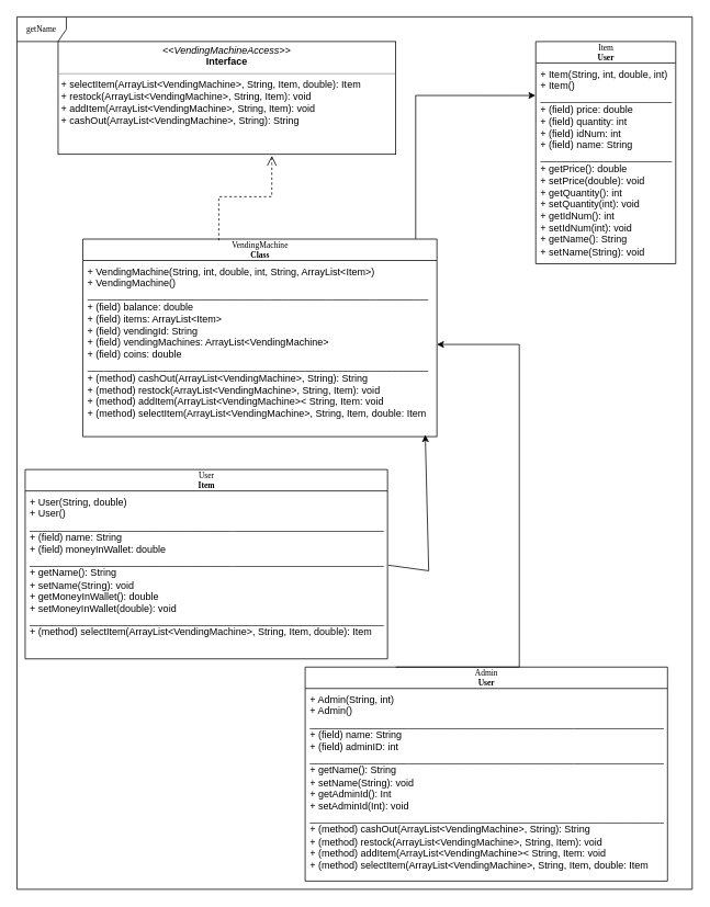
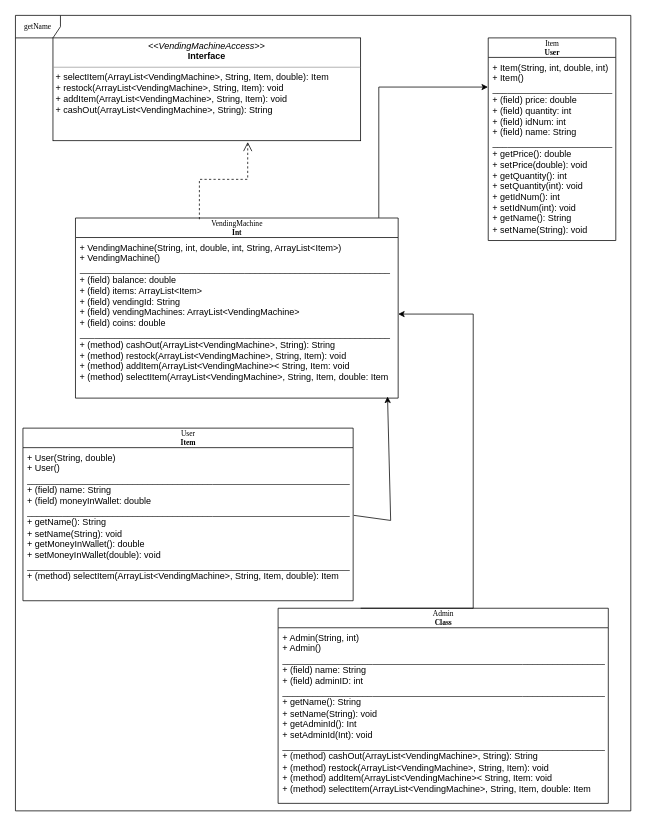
  <mxCell id="0" />
  <mxCell id="1" parent="0" />
  <mxCell id="2" value="getName" style="shape=umlFrame;whiteSpace=wrap;html=1;rounded=0;shadow=0;comic=0;labelBackgroundColor=none;strokeWidth=1;fontFamily=Verdana;fontSize=10;align=center;" parent="1" vertex="1"><mxGeometry x="20" y="20" width="820" height="1060" as="geometry" /></mxCell>
  <mxCell id="3" style="edgeStyle=orthogonalEdgeStyle;rounded=0;orthogonalLoop=1;jettySize=auto;html=1;exitX=0.25;exitY=0;exitDx=0;exitDy=0;" edge="1" parent="1" source="4" target="8"><mxGeometry relative="1" as="geometry"><Array as="points"><mxPoint x="630" y="810" /><mxPoint x="630" y="418" /></Array></mxGeometry></mxCell>
- <mxCell id="4" value="Admin&lt;br&gt;&lt;b&gt;User&lt;/b&gt;" style="swimlane;html=1;fontStyle=0;childLayout=stackLayout;horizontal=1;startSize=26;fillColor=none;horizontalStack=0;resizeParent=1;resizeLast=0;collapsible=1;marginBottom=0;swimlaneFillColor=#ffffff;rounded=0;shadow=0;comic=0;labelBackgroundColor=none;strokeWidth=1;fontFamily=Verdana;fontSize=10;align=center;" parent="1" vertex="1"><mxGeometry x="370" y="810" width="440" height="260" as="geometry" /></mxCell>
+ <mxCell id="4" value="Admin&lt;br&gt;&lt;b&gt;Class&lt;/b&gt;" style="swimlane;html=1;fontStyle=0;childLayout=stackLayout;horizontal=1;startSize=26;fillColor=none;horizontalStack=0;resizeParent=1;resizeLast=0;collapsible=1;marginBottom=0;swimlaneFillColor=#ffffff;rounded=0;shadow=0;comic=0;labelBackgroundColor=none;strokeWidth=1;fontFamily=Verdana;fontSize=10;align=center;" parent="1" vertex="1"><mxGeometry x="370" y="810" width="440" height="260" as="geometry" /></mxCell>
  <mxCell id="5" value="+ Admin(String, int)&lt;br&gt;+ Admin()&lt;br&gt;_________________________________________________________________&lt;br&gt;+ (field) name: String&lt;br&gt;+ (field) adminID: int&lt;br&gt;_________________________________________________________________&lt;br&gt;+ getName(): String&lt;br&gt;+ setName(String): void&lt;br&gt;+ getAdminId(): Int&lt;br&gt;+ setAdminId(Int): void&lt;br&gt;_________________________________________________________________&lt;br&gt;+ (method) cashOut(ArrayList&amp;lt;VendingMachine&amp;gt;, String): String&lt;br style=&quot;border-color: var(--border-color);&quot;&gt;+ (method) restock(ArrayList&amp;lt;VendingMachine&amp;gt;, String, Item): void&lt;br style=&quot;border-color: var(--border-color);&quot;&gt;+ (method) addItem(ArrayList&amp;lt;VendingMachine&amp;gt;&amp;lt; String, Item: void&lt;br style=&quot;border-color: var(--border-color);&quot;&gt;+ (method) selectItem(ArrayList&amp;lt;VendingMachine&amp;gt;, String, Item, double: Item" style="text;html=1;strokeColor=none;fillColor=none;align=left;verticalAlign=top;spacingLeft=4;spacingRight=4;whiteSpace=wrap;overflow=hidden;rotatable=0;points=[[0,0.5],[1,0.5]];portConstraint=eastwest;" parent="4" vertex="1"><mxGeometry y="26" width="440" height="234" as="geometry" /></mxCell>
  <mxCell id="6" style="edgeStyle=orthogonalEdgeStyle;rounded=0;orthogonalLoop=1;jettySize=auto;html=1;exitX=0.94;exitY=-0.001;exitDx=0;exitDy=0;entryX=-0.002;entryY=0.162;entryDx=0;entryDy=0;entryPerimeter=0;exitPerimeter=0;" edge="1" parent="1" source="7" target="10"><mxGeometry relative="1" as="geometry" /></mxCell>
- <mxCell id="7" value="VendingMachine&lt;br&gt;&lt;b&gt;Class&lt;/b&gt;" style="swimlane;html=1;fontStyle=0;childLayout=stackLayout;horizontal=1;startSize=26;fillColor=none;horizontalStack=0;resizeParent=1;resizeLast=0;collapsible=1;marginBottom=0;swimlaneFillColor=#ffffff;rounded=0;shadow=0;comic=0;labelBackgroundColor=none;strokeWidth=1;fontFamily=Verdana;fontSize=10;align=center;" parent="1" vertex="1"><mxGeometry x="100" y="290" width="430" height="240" as="geometry" /></mxCell>
+ <mxCell id="7" value="VendingMachine&lt;br&gt;&lt;b&gt;Int&lt;/b&gt;" style="swimlane;html=1;fontStyle=0;childLayout=stackLayout;horizontal=1;startSize=26;fillColor=none;horizontalStack=0;resizeParent=1;resizeLast=0;collapsible=1;marginBottom=0;swimlaneFillColor=#ffffff;rounded=0;shadow=0;comic=0;labelBackgroundColor=none;strokeWidth=1;fontFamily=Verdana;fontSize=10;align=center;" parent="1" vertex="1"><mxGeometry x="100" y="290" width="430" height="240" as="geometry" /></mxCell>
  <mxCell id="8" value="+ VendingMachine(String, int, double, int, String, ArrayList&amp;lt;Item&amp;gt;)&lt;br&gt;+ VendingMachine()&lt;br&gt;______________________________________________________________&lt;br&gt;+ (field) balance: double&lt;br&gt;+ (field) items: ArrayList&amp;lt;Item&amp;gt;&lt;br&gt;+ (field) vendingId: String&lt;br&gt;+ (field) vendingMachines: ArrayList&amp;lt;VendingMachine&amp;gt;&lt;br&gt;+ (field) coins: double&lt;br&gt;______________________________________________________________&lt;br&gt;+ (method) cashOut(ArrayList&amp;lt;VendingMachine&amp;gt;, String): String&lt;br&gt;+ (method) restock(ArrayList&amp;lt;VendingMachine&amp;gt;, String, Item): void&lt;br&gt;+ (method) addItem(ArrayList&amp;lt;VendingMachine&amp;gt;&amp;lt; String, Item: void&lt;br&gt;+ (method) selectItem(ArrayList&amp;lt;VendingMachine&amp;gt;, String, Item, double: Item" style="text;html=1;strokeColor=none;fillColor=none;align=left;verticalAlign=top;spacingLeft=4;spacingRight=4;whiteSpace=wrap;overflow=hidden;rotatable=0;points=[[0,0.5],[1,0.5]];portConstraint=eastwest;" parent="7" vertex="1"><mxGeometry y="26" width="430" height="204" as="geometry" /></mxCell>
  <mxCell id="9" value="Item&lt;br&gt;&lt;b&gt;User&lt;/b&gt;" style="swimlane;html=1;fontStyle=0;childLayout=stackLayout;horizontal=1;startSize=26;fillColor=none;horizontalStack=0;resizeParent=1;resizeLast=0;collapsible=1;marginBottom=0;swimlaneFillColor=#ffffff;rounded=0;shadow=0;comic=0;labelBackgroundColor=none;strokeWidth=1;fontFamily=Verdana;fontSize=10;align=center;" parent="1" vertex="1"><mxGeometry x="650" y="50" width="170" height="270" as="geometry" /></mxCell>
  <mxCell id="10" value="+ Item(String, int, double, int)&lt;br&gt;+ Item()&lt;br&gt;________________________&lt;br&gt;+ (field) price: double&lt;br&gt;+ (field) quantity: int&lt;br&gt;+ (field) idNum: int&lt;br&gt;+ (field) name: String&lt;br&gt;________________________&lt;br&gt;+ getPrice(): double&lt;br&gt;+ setPrice(double): void&lt;br&gt;+ getQuantity(): int&lt;br&gt;+ setQuantity(int): void&lt;br&gt;+ getIdNum(): int&lt;br&gt;+ setIdNum(int): void&lt;br&gt;+ getName(): String&lt;br&gt;+ setName(String): void" style="text;html=1;strokeColor=none;fillColor=none;align=left;verticalAlign=top;spacingLeft=4;spacingRight=4;whiteSpace=wrap;overflow=hidden;rotatable=0;points=[[0,0.5],[1,0.5]];portConstraint=eastwest;" parent="9" vertex="1"><mxGeometry y="26" width="170" height="244" as="geometry" /></mxCell>
  <mxCell id="11" value="User&lt;br&gt;&lt;b&gt;Item&lt;/b&gt;" style="swimlane;html=1;fontStyle=0;childLayout=stackLayout;horizontal=1;startSize=26;fillColor=none;horizontalStack=0;resizeParent=1;resizeLast=0;collapsible=1;marginBottom=0;swimlaneFillColor=#ffffff;rounded=0;shadow=0;comic=0;labelBackgroundColor=none;strokeWidth=1;fontFamily=Verdana;fontSize=10;align=center;" parent="1" vertex="1"><mxGeometry x="30" y="570" width="440" height="230" as="geometry" /></mxCell>
  <mxCell id="12" value="+ User(String, double)&lt;br&gt;+ User()&lt;br&gt;_________________________________________________________________&lt;br&gt;+ (field) name: String&lt;br&gt;+ (field) moneyInWallet: double&lt;br&gt;_________________________________________________________________&lt;br&gt;+ getName(): String&lt;br&gt;+ setName(String): void&lt;br&gt;+ getMoneyInWallet(): double&lt;br&gt;+ setMoneyInWallet(double): void&lt;br&gt;_________________________________________________________________&lt;br&gt;+ (method) selectItem(ArrayList&amp;lt;VendingMachine&amp;gt;, String, Item, double): Item" style="text;html=1;strokeColor=none;fillColor=none;align=left;verticalAlign=top;spacingLeft=4;spacingRight=4;whiteSpace=wrap;overflow=hidden;rotatable=0;points=[[0,0.5],[1,0.5]];portConstraint=eastwest;" parent="11" vertex="1"><mxGeometry y="26" width="440" height="194" as="geometry" /></mxCell>
  <mxCell id="13" style="edgeStyle=orthogonalEdgeStyle;rounded=0;html=1;labelBackgroundColor=none;startFill=0;endArrow=open;endFill=0;endSize=10;fontFamily=Verdana;fontSize=10;dashed=1;exitX=0.384;exitY=0.007;exitDx=0;exitDy=0;exitPerimeter=0;entryX=0.633;entryY=1.013;entryDx=0;entryDy=0;entryPerimeter=0;" parent="1" source="7" target="14" edge="1"><mxGeometry relative="1" as="geometry" /></mxCell>
  <mxCell id="14" value="&lt;p style=&quot;margin:0px;margin-top:4px;text-align:center;&quot;&gt;&lt;i&gt;&amp;lt;&amp;lt;VendingMachineAccess&amp;gt;&amp;gt;&lt;/i&gt;&lt;br&gt;&lt;b&gt;Interface&lt;/b&gt;&lt;/p&gt;&lt;hr size=&quot;1&quot;&gt;&lt;p style=&quot;margin:0px;margin-left:4px;&quot;&gt;+ selectItem(ArrayList&amp;lt;VendingMachine&amp;gt;, String, Item, double): Item&lt;br&gt;+ restock(ArrayList&amp;lt;VendingMachine&amp;gt;, String, Item): void&lt;/p&gt;&lt;p style=&quot;margin:0px;margin-left:4px;&quot;&gt;+ addItem(ArrayList&amp;lt;VendingMachine&amp;gt;, String, Item): void&lt;/p&gt;&lt;p style=&quot;margin:0px;margin-left:4px;&quot;&gt;+ cashOut(ArrayList&amp;lt;VendingMachine&amp;gt;, String): String&lt;/p&gt;" style="verticalAlign=top;align=left;overflow=fill;fontSize=12;fontFamily=Helvetica;html=1;rounded=0;shadow=0;comic=0;labelBackgroundColor=none;strokeWidth=1" parent="1" vertex="1"><mxGeometry x="70" y="50" width="410" height="137" as="geometry" /></mxCell>
  <mxCell id="15" value="" style="endArrow=classic;html=1;rounded=0;exitX=1.002;exitY=0.465;exitDx=0;exitDy=0;exitPerimeter=0;entryX=0.967;entryY=1.039;entryDx=0;entryDy=0;entryPerimeter=0;" edge="1" parent="1" source="12" target="8"><mxGeometry width="50" height="50" relative="1" as="geometry"><mxPoint x="440" y="580" as="sourcePoint" /><mxPoint x="300" y="530" as="targetPoint" /><Array as="points"><mxPoint x="520" y="693" /></Array></mxGeometry></mxCell>
